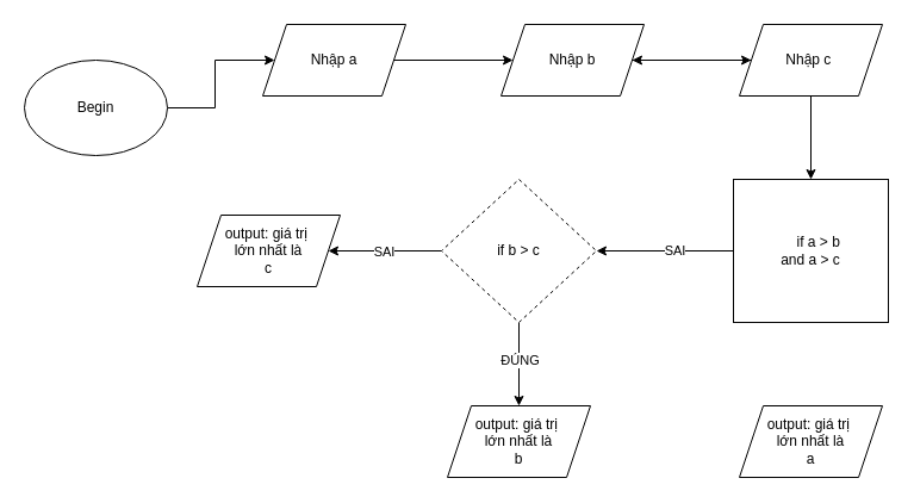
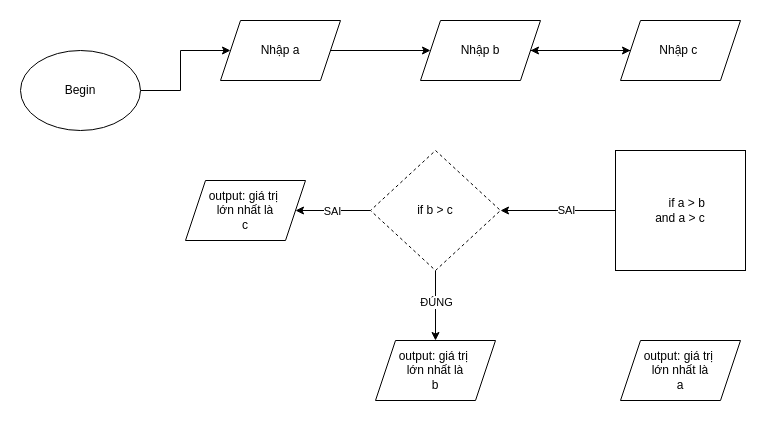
  <mxCell id="0" />
  <mxCell id="1" parent="0" />
  <mxCell id="2" value="" style="edgeStyle=orthogonalEdgeStyle;rounded=0;orthogonalLoop=1;jettySize=auto;html=1;" parent="1" source="3" target="5" edge="1"><mxGeometry relative="1" as="geometry" /></mxCell>
  <mxCell id="3" value="Begin" style="ellipse;whiteSpace=wrap;html=1;" parent="1" vertex="1"><mxGeometry x="20" y="50" width="120" height="80" as="geometry" /></mxCell>
  <mxCell id="4" value="" style="edgeStyle=orthogonalEdgeStyle;rounded=0;orthogonalLoop=1;jettySize=auto;html=1;" parent="1" source="5" target="7" edge="1"><mxGeometry relative="1" as="geometry" /></mxCell>
  <mxCell id="5" value="Nhập a" style="shape=parallelogram;perimeter=parallelogramPerimeter;whiteSpace=wrap;html=1;fixedSize=1;" parent="1" vertex="1"><mxGeometry x="220" y="20" width="120" height="60" as="geometry" /></mxCell>
  <mxCell id="6" value="" style="edgeStyle=orthogonalEdgeStyle;rounded=0;orthogonalLoop=1;jettySize=auto;html=1;" parent="1" source="7" target="10" edge="1"><mxGeometry relative="1" as="geometry" /></mxCell>
  <mxCell id="7" value="Nhập b" style="shape=parallelogram;perimeter=parallelogramPerimeter;whiteSpace=wrap;html=1;fixedSize=1;" parent="1" vertex="1"><mxGeometry x="420" y="20" width="120" height="60" as="geometry" /></mxCell>
  <mxCell id="8" value="" style="edgeStyle=orthogonalEdgeStyle;rounded=0;orthogonalLoop=1;jettySize=auto;html=1;" parent="1" source="10" target="7" edge="1"><mxGeometry relative="1" as="geometry" /></mxCell>
- <mxCell id="9" style="edgeStyle=orthogonalEdgeStyle;rounded=0;orthogonalLoop=1;jettySize=auto;html=1;entryX=0.5;entryY=0;entryDx=0;entryDy=0;" edge="1" parent="1" source="10" target="13"><mxGeometry relative="1" as="geometry" /></mxCell>
  <mxCell id="10" value="Nhập c&amp;nbsp;" style="shape=parallelogram;perimeter=parallelogramPerimeter;whiteSpace=wrap;html=1;fixedSize=1;" parent="1" vertex="1"><mxGeometry x="620" y="20" width="120" height="60" as="geometry" /></mxCell>
  <mxCell id="11" value="" style="edgeStyle=orthogonalEdgeStyle;rounded=0;orthogonalLoop=1;jettySize=auto;html=1;" edge="1" parent="1" source="13" target="19"><mxGeometry relative="1" as="geometry" /></mxCell>
  <mxCell id="12" value="SAI" style="edgeLabel;html=1;align=center;verticalAlign=middle;resizable=0;points=[];" vertex="1" connectable="0" parent="11"><mxGeometry x="-0.125" y="-1" relative="1" as="geometry"><mxPoint as="offset" /></mxGeometry></mxCell>
  <mxCell id="13" value="&amp;nbsp; &amp;nbsp; if a &amp;gt;&lt;span style=&quot;background-color: transparent; color: light-dark(rgb(0, 0, 0), rgb(255, 255, 255));&quot;&gt;&amp;nbsp;b&lt;/span&gt;&lt;div&gt;&lt;span style=&quot;background-color: transparent; color: light-dark(rgb(0, 0, 0), rgb(255, 255, 255));&quot;&gt;and a &amp;gt; c&lt;/span&gt;&lt;/div&gt;" style="whiteSpace=wrap;html=1;rounded=0;" vertex="1" parent="1"><mxGeometry x="615" y="150" width="130" height="120" as="geometry" /></mxCell>
  <mxCell id="14" value="output: giá trị&amp;nbsp;&lt;div&gt;lớn nhất là&lt;/div&gt;&lt;div&gt;a&lt;/div&gt;" style="shape=parallelogram;perimeter=parallelogramPerimeter;whiteSpace=wrap;html=1;fixedSize=1;" vertex="1" parent="1"><mxGeometry x="620" y="340" width="120" height="60" as="geometry" /></mxCell>
  <mxCell id="15" value="" style="edgeStyle=orthogonalEdgeStyle;rounded=0;orthogonalLoop=1;jettySize=auto;html=1;" edge="1" parent="1" source="19" target="20"><mxGeometry relative="1" as="geometry" /></mxCell>
  <mxCell id="16" value="ĐÚNG" style="edgeLabel;html=1;align=center;verticalAlign=middle;resizable=0;points=[];" vertex="1" connectable="0" parent="15"><mxGeometry x="-0.124" relative="1" as="geometry"><mxPoint as="offset" /></mxGeometry></mxCell>
  <mxCell id="17" value="" style="edgeStyle=orthogonalEdgeStyle;rounded=0;orthogonalLoop=1;jettySize=auto;html=1;" edge="1" parent="1" source="19" target="21"><mxGeometry relative="1" as="geometry" /></mxCell>
  <mxCell id="18" value="SAI" style="edgeLabel;html=1;align=center;verticalAlign=middle;resizable=0;points=[];" vertex="1" connectable="0" parent="17"><mxGeometry x="0.039" relative="1" as="geometry"><mxPoint as="offset" /></mxGeometry></mxCell>
  <mxCell id="19" value="if b &amp;gt; c" style="rhombus;whiteSpace=wrap;html=1;dashed=1;" vertex="1" parent="1"><mxGeometry x="370" y="150" width="130" height="120" as="geometry" /></mxCell>
  <mxCell id="20" value="output: giá trị&amp;nbsp;&lt;div&gt;lớn nhất là&lt;/div&gt;&lt;div&gt;b&lt;/div&gt;" style="shape=parallelogram;perimeter=parallelogramPerimeter;whiteSpace=wrap;html=1;fixedSize=1;" vertex="1" parent="1"><mxGeometry x="375" y="340" width="120" height="60" as="geometry" /></mxCell>
- <mxCell id="21" value="output: giá trị&amp;nbsp;&lt;div&gt;lớn nhất là&lt;/div&gt;&lt;div&gt;c&lt;/div&gt;" style="shape=parallelogram;perimeter=parallelogramPerimeter;whiteSpace=wrap;html=1;fixedSize=1;" vertex="1" parent="1"><mxGeometry x="165" y="180" width="120" height="60" as="geometry" /></mxCell>
+ <mxCell id="21" value="output: giá trị&amp;nbsp;&lt;div&gt;lớn nhất là&lt;/div&gt;&lt;div&gt;c&lt;/div&gt;" style="shape=parallelogram;perimeter=parallelogramPerimeter;whiteSpace=wrap;html=1;fixedSize=1;" vertex="1" parent="1"><mxGeometry x="185" y="180" width="120" height="60" as="geometry" /></mxCell>
